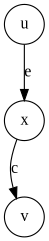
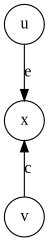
  digraph {
    fontname="Liberation Serif"
    nodesep=0.3
    rankdir=TB
    node [fontname="Liberation Serif" shape=circle]
    edge [fontname="Liberation Serif"]
    u
    x
    v
    u -> x [label=e]
-   x -> v [label=c]
+   v -> x [label=c]
  }
